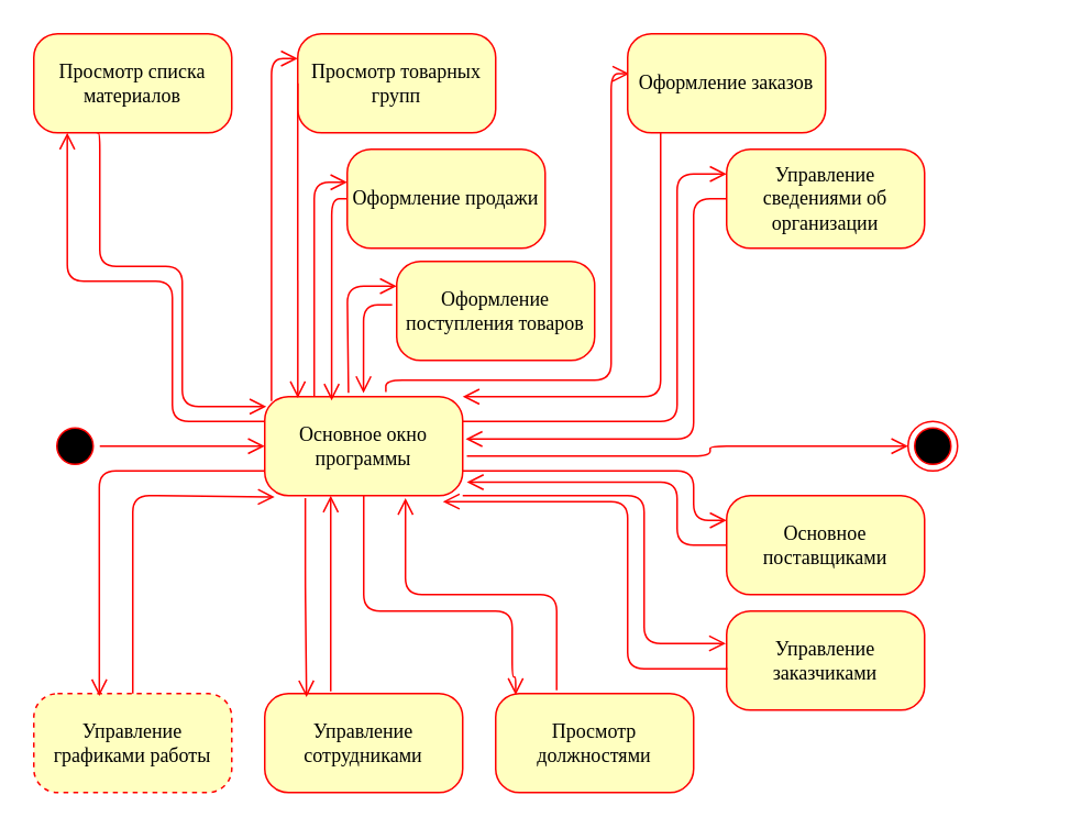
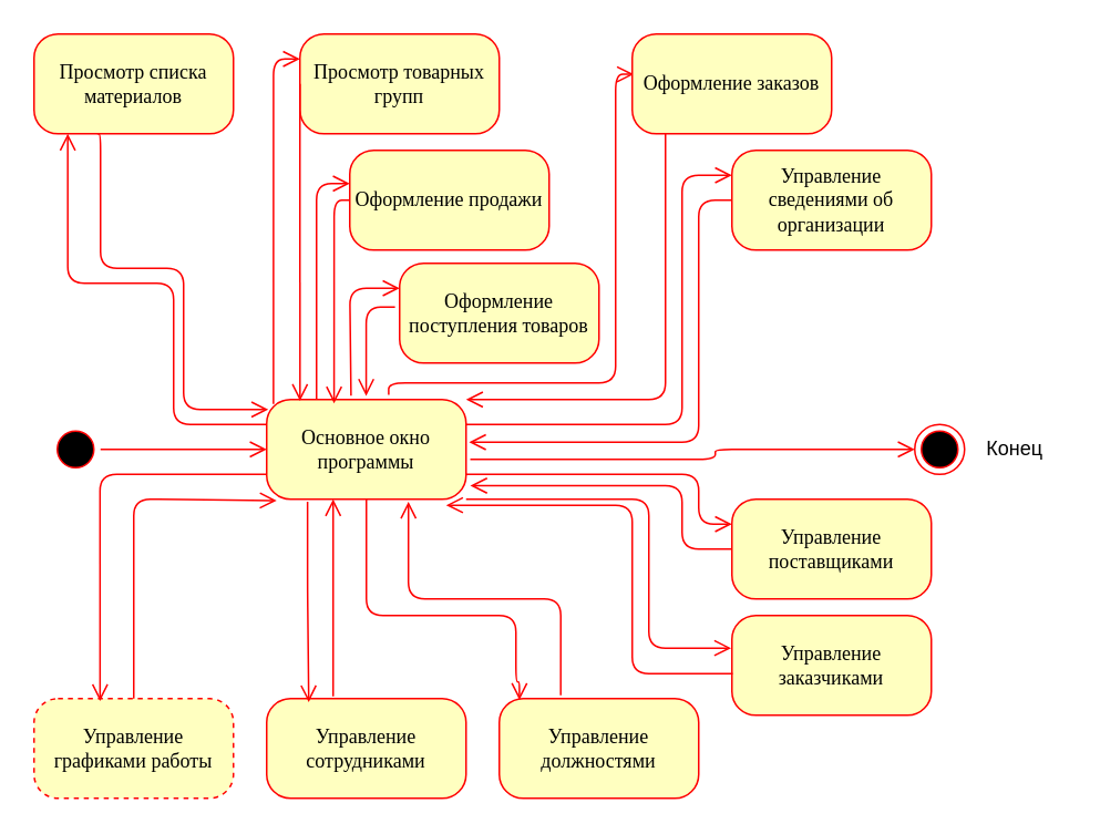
  <mxCell id="0" />
  <mxCell id="1" parent="0" />
  <mxCell id="2" value="" style="ellipse;html=1;shape=startState;fillColor=#000000;strokeColor=#ff0000;rounded=1;shadow=0;comic=0;labelBackgroundColor=none;fontFamily=Verdana;fontSize=12;fontColor=#000000;align=center;direction=south;" vertex="1" parent="1"><mxGeometry x="30" y="255" width="30" height="30" as="geometry" /></mxCell>
  <mxCell id="3" value="Просмотр товарных групп" style="rounded=1;whiteSpace=wrap;html=1;arcSize=24;fillColor=#ffffc0;strokeColor=#ff0000;shadow=0;comic=0;labelBackgroundColor=none;fontFamily=Verdana;fontSize=12;fontColor=#000000;align=center;" vertex="1" parent="1"><mxGeometry x="180" y="20" width="120" height="60" as="geometry" /></mxCell>
  <mxCell id="4" value="Основное окно программы" style="rounded=1;whiteSpace=wrap;html=1;arcSize=24;fillColor=#ffffc0;strokeColor=#ff0000;shadow=0;comic=0;labelBackgroundColor=none;fontFamily=Verdana;fontSize=12;fontColor=#000000;align=center;" vertex="1" parent="1"><mxGeometry x="160" y="240" width="120" height="60" as="geometry" /></mxCell>
  <mxCell id="5" style="edgeStyle=orthogonalEdgeStyle;html=1;labelBackgroundColor=none;endArrow=open;endSize=8;strokeColor=#ff0000;fontFamily=Verdana;fontSize=12;align=left;exitX=-0.023;exitY=0.44;exitDx=0;exitDy=0;exitPerimeter=0;entryX=0.499;entryY=-0.037;entryDx=0;entryDy=0;entryPerimeter=0;" edge="1" parent="1" source="8" target="4"><mxGeometry relative="1" as="geometry"><mxPoint x="220" y="188" as="sourcePoint" /><mxPoint x="220" y="230" as="targetPoint" /><Array as="points"><mxPoint x="220" y="184" /></Array></mxGeometry></mxCell>
  <mxCell id="6" value="Просмотр списка материалов" style="rounded=1;whiteSpace=wrap;html=1;arcSize=24;fillColor=#ffffc0;strokeColor=#ff0000;shadow=0;comic=0;labelBackgroundColor=none;fontFamily=Verdana;fontSize=12;fontColor=#000000;align=center;" vertex="1" parent="1"><mxGeometry x="20" y="20" width="120" height="60" as="geometry" /></mxCell>
  <mxCell id="7" style="edgeStyle=orthogonalEdgeStyle;html=1;labelBackgroundColor=none;endArrow=open;endSize=8;strokeColor=#ff0000;fontFamily=Verdana;fontSize=12;align=left;exitX=1.021;exitY=0.6;exitDx=0;exitDy=0;entryX=0;entryY=0.5;entryDx=0;entryDy=0;exitPerimeter=0;" edge="1" parent="1" source="4" target="21"><mxGeometry relative="1" as="geometry"><Array as="points"><mxPoint x="430" y="276" /><mxPoint x="430" y="270" /></Array><mxPoint x="600" y="470" as="sourcePoint" /><mxPoint x="680" y="320" as="targetPoint" /></mxGeometry></mxCell>
  <mxCell id="8" value="Оформление поступления товаров" style="rounded=1;whiteSpace=wrap;html=1;arcSize=24;fillColor=#ffffc0;strokeColor=#ff0000;shadow=0;comic=0;labelBackgroundColor=none;fontFamily=Verdana;fontSize=12;fontColor=#000000;align=center;" vertex="1" parent="1"><mxGeometry x="240" y="158" width="120" height="60" as="geometry" /></mxCell>
  <mxCell id="9" value="Оформление продажи" style="rounded=1;whiteSpace=wrap;html=1;arcSize=24;fillColor=#ffffc0;strokeColor=#ff0000;shadow=0;comic=0;labelBackgroundColor=none;fontFamily=Verdana;fontSize=12;fontColor=#000000;align=center;" vertex="1" parent="1"><mxGeometry x="210" y="90" width="120" height="60" as="geometry" /></mxCell>
  <mxCell id="10" style="edgeStyle=elbowEdgeStyle;html=1;labelBackgroundColor=none;endArrow=open;endSize=8;strokeColor=#ff0000;fontFamily=Verdana;fontSize=12;align=left;exitX=0.423;exitY=-0.04;exitDx=0;exitDy=0;entryX=0;entryY=0.25;entryDx=0;entryDy=0;exitPerimeter=0;" edge="1" parent="1" source="4" target="8"><mxGeometry relative="1" as="geometry"><mxPoint x="850" y="535" as="sourcePoint" /><Array as="points"><mxPoint x="210" y="210" /></Array></mxGeometry></mxCell>
  <mxCell id="11" style="edgeStyle=orthogonalEdgeStyle;html=1;labelBackgroundColor=none;endArrow=open;endSize=8;strokeColor=#ff0000;fontFamily=Verdana;fontSize=12;align=left;" edge="1" parent="1" source="2" target="4"><mxGeometry relative="1" as="geometry" /></mxCell>
  <mxCell id="12" style="edgeStyle=orthogonalEdgeStyle;html=1;labelBackgroundColor=none;endArrow=open;endSize=8;strokeColor=#ff0000;fontFamily=Verdana;fontSize=12;align=left;entryX=0.219;entryY=1.006;exitX=0;exitY=0.25;exitDx=0;exitDy=0;entryDx=0;entryDy=0;entryPerimeter=0;" edge="1" parent="1" source="4"><mxGeometry relative="1" as="geometry"><Array as="points"><mxPoint x="104" y="255" /><mxPoint x="104" y="170" /><mxPoint x="40" y="170" /><mxPoint x="40" y="80" /></Array><mxPoint x="154" y="254.64" as="sourcePoint" /><mxPoint x="40.28" y="80" as="targetPoint" /></mxGeometry></mxCell>
  <mxCell id="13" style="edgeStyle=orthogonalEdgeStyle;html=1;labelBackgroundColor=none;endArrow=open;endSize=8;strokeColor=#ff0000;fontFamily=Verdana;fontSize=12;align=left;entryX=0;entryY=0.25;entryDx=0;entryDy=0;exitX=0.034;exitY=0.044;exitDx=0;exitDy=0;exitPerimeter=0;" edge="1" parent="1" source="4" target="3"><mxGeometry relative="1" as="geometry"><mxPoint x="200" y="200" as="sourcePoint" /><Array as="points"><mxPoint x="164" y="35" /></Array><mxPoint x="390" y="130" as="targetPoint" /></mxGeometry></mxCell>
  <mxCell id="14" style="edgeStyle=orthogonalEdgeStyle;html=1;labelBackgroundColor=none;endArrow=open;endSize=8;strokeColor=#ff0000;fontFamily=Verdana;fontSize=12;align=left;exitX=0.612;exitY=-0.048;exitDx=0;exitDy=0;entryX=0.008;entryY=0.404;entryDx=0;entryDy=0;entryPerimeter=0;exitPerimeter=0;" edge="1" parent="1" source="4" target="22"><mxGeometry relative="1" as="geometry"><mxPoint x="230" y="330" as="sourcePoint" /><mxPoint x="390" y="350" as="targetPoint" /><Array as="points"><mxPoint x="233" y="230" /><mxPoint x="370" y="230" /><mxPoint x="370" y="44" /></Array></mxGeometry></mxCell>
  <mxCell id="15" style="edgeStyle=orthogonalEdgeStyle;html=1;labelBackgroundColor=none;endArrow=open;endSize=8;strokeColor=#ff0000;fontFamily=Verdana;fontSize=12;align=left;exitX=0;exitY=0.5;exitDx=0;exitDy=0;entryX=0.167;entryY=0.015;entryDx=0;entryDy=0;entryPerimeter=0;" edge="1" parent="1" source="3" target="4"><mxGeometry relative="1" as="geometry"><mxPoint x="340" y="140" as="sourcePoint" /><mxPoint x="180" y="210" as="targetPoint" /><Array as="points"><mxPoint x="180" y="50" /></Array></mxGeometry></mxCell>
  <mxCell id="16" style="edgeStyle=orthogonalEdgeStyle;html=1;labelBackgroundColor=none;endArrow=open;endSize=8;strokeColor=#ff0000;fontFamily=Verdana;fontSize=12;align=left;exitX=0.317;exitY=1;exitDx=0;exitDy=0;exitPerimeter=0;entryX=0.008;entryY=0.1;entryDx=0;entryDy=0;entryPerimeter=0;" edge="1" parent="1" source="6" target="4"><mxGeometry relative="1" as="geometry"><mxPoint x="70" y="110" as="sourcePoint" /><mxPoint x="164.3" y="247.02" as="targetPoint" /><Array as="points"><mxPoint x="60" y="80" /><mxPoint x="60" y="161" /><mxPoint x="110" y="161" /><mxPoint x="110" y="246" /></Array></mxGeometry></mxCell>
  <mxCell id="17" style="edgeStyle=orthogonalEdgeStyle;html=1;exitX=0;exitY=0.5;labelBackgroundColor=none;endArrow=open;endSize=8;strokeColor=#ff0000;fontFamily=Verdana;fontSize=12;align=left;exitDx=0;exitDy=0;entryX=0.338;entryY=0.039;entryDx=0;entryDy=0;entryPerimeter=0;" edge="1" parent="1" source="9" target="4"><mxGeometry relative="1" as="geometry"><mxPoint x="234" y="240" as="targetPoint" /><Array as="points"><mxPoint x="200" y="120" /><mxPoint x="200" y="242" /></Array></mxGeometry></mxCell>
  <mxCell id="18" style="edgeStyle=elbowEdgeStyle;html=1;labelBackgroundColor=none;endArrow=open;endSize=8;strokeColor=#ff0000;fontFamily=Verdana;fontSize=12;align=left;entryX=1.015;entryY=0.428;entryDx=0;entryDy=0;entryPerimeter=0;exitX=0;exitY=0.5;exitDx=0;exitDy=0;" edge="1" parent="1" source="24" target="4"><mxGeometry relative="1" as="geometry"><mxPoint x="600" y="605" as="sourcePoint" /><mxPoint x="560" y="520" as="targetPoint" /><Array as="points"><mxPoint x="420" y="200" /></Array></mxGeometry></mxCell>
  <mxCell id="19" style="edgeStyle=elbowEdgeStyle;html=1;labelBackgroundColor=none;endArrow=open;endSize=8;strokeColor=#ff0000;fontFamily=Verdana;fontSize=12;align=left;entryX=1;entryY=0;entryDx=0;entryDy=0;" edge="1" parent="1" source="22" target="4"><mxGeometry relative="1" as="geometry"><mxPoint x="470" y="605" as="sourcePoint" /><mxPoint x="240" y="320" as="targetPoint" /><Array as="points"><mxPoint x="400" y="160" /></Array></mxGeometry></mxCell>
  <mxCell id="20" style="edgeStyle=elbowEdgeStyle;html=1;labelBackgroundColor=none;endArrow=open;endSize=8;strokeColor=#ff0000;fontFamily=Verdana;fontSize=12;align=left;exitX=1;exitY=0.25;exitDx=0;exitDy=0;entryX=0;entryY=0.25;entryDx=0;entryDy=0;" edge="1" parent="1" source="4" target="24"><mxGeometry relative="1" as="geometry"><mxPoint x="390" y="420" as="sourcePoint" /><mxPoint x="810" y="565" as="targetPoint" /><Array as="points"><mxPoint x="410" y="190" /></Array></mxGeometry></mxCell>
  <mxCell id="21" value="" style="ellipse;html=1;shape=endState;fillColor=#000000;strokeColor=#ff0000;" vertex="1" parent="1"><mxGeometry x="550" y="255" width="30" height="30" as="geometry" /></mxCell>
  <mxCell id="22" value="Оформление заказов" style="rounded=1;whiteSpace=wrap;html=1;arcSize=24;fillColor=#ffffc0;strokeColor=#ff0000;shadow=0;comic=0;labelBackgroundColor=none;fontFamily=Verdana;fontSize=12;fontColor=#000000;align=center;" vertex="1" parent="1"><mxGeometry x="380" y="20" width="120" height="60" as="geometry" /></mxCell>
+ <mxCell id="23" value="Конец" style="text;html=1;align=center;verticalAlign=middle;resizable=0;points=[];autosize=1;strokeColor=none;fillColor=none;" vertex="1" parent="1"><mxGeometry x="580" y="255" width="60" height="30" as="geometry" /></mxCell>
  <mxCell id="24" value="Управление сведениями об организации" style="rounded=1;whiteSpace=wrap;html=1;arcSize=24;fillColor=#ffffc0;strokeColor=#ff0000;shadow=0;comic=0;labelBackgroundColor=none;fontFamily=Verdana;fontSize=12;fontColor=#000000;align=center;" vertex="1" parent="1"><mxGeometry x="440" y="90" width="120" height="60" as="geometry" /></mxCell>
  <mxCell id="25" style="edgeStyle=orthogonalEdgeStyle;html=1;exitX=0.25;exitY=0;labelBackgroundColor=none;endArrow=open;endSize=8;strokeColor=#ff0000;fontFamily=Verdana;fontSize=12;align=left;exitDx=0;exitDy=0;entryX=0;entryY=0.333;entryDx=0;entryDy=0;entryPerimeter=0;" edge="1" parent="1" source="4" target="9"><mxGeometry relative="1" as="geometry"><mxPoint x="460" y="60" as="sourcePoint" /><mxPoint x="230" y="110" as="targetPoint" /><Array as="points"><mxPoint x="190" y="110" /></Array></mxGeometry></mxCell>
- <mxCell id="26" value="Основное поставщиками" style="rounded=1;whiteSpace=wrap;html=1;arcSize=24;fillColor=#ffffc0;strokeColor=#ff0000;shadow=0;comic=0;labelBackgroundColor=none;fontFamily=Verdana;fontSize=12;fontColor=#000000;align=center;" vertex="1" parent="1"><mxGeometry x="440" y="300" width="120" height="60" as="geometry" /></mxCell>
+ <mxCell id="26" value="Управление поставщиками" style="rounded=1;whiteSpace=wrap;html=1;arcSize=24;fillColor=#ffffc0;strokeColor=#ff0000;shadow=0;comic=0;labelBackgroundColor=none;fontFamily=Verdana;fontSize=12;fontColor=#000000;align=center;" vertex="1" parent="1"><mxGeometry x="440" y="300" width="120" height="60" as="geometry" /></mxCell>
  <mxCell id="27" value="Управление заказчиками" style="rounded=1;whiteSpace=wrap;html=1;arcSize=24;fillColor=#ffffc0;strokeColor=#ff0000;shadow=0;comic=0;labelBackgroundColor=none;fontFamily=Verdana;fontSize=12;fontColor=#000000;align=center;" vertex="1" parent="1"><mxGeometry x="440" y="370" width="120" height="60" as="geometry" /></mxCell>
  <mxCell id="28" style="edgeStyle=orthogonalEdgeStyle;html=1;labelBackgroundColor=none;endArrow=open;endSize=8;strokeColor=#ff0000;fontFamily=Verdana;fontSize=12;align=left;exitX=1;exitY=0.75;exitDx=0;exitDy=0;entryX=0;entryY=0.25;entryDx=0;entryDy=0;" edge="1" parent="1" source="4" target="26"><mxGeometry relative="1" as="geometry"><Array as="points"><mxPoint x="420" y="285" /><mxPoint x="420" y="315" /></Array><mxPoint x="293" y="286" as="sourcePoint" /><mxPoint x="560" y="280" as="targetPoint" /></mxGeometry></mxCell>
  <mxCell id="29" style="edgeStyle=elbowEdgeStyle;html=1;labelBackgroundColor=none;endArrow=open;endSize=8;strokeColor=#ff0000;fontFamily=Verdana;fontSize=12;align=left;entryX=1.021;entryY=0.864;entryDx=0;entryDy=0;exitX=0;exitY=0.5;exitDx=0;exitDy=0;entryPerimeter=0;" edge="1" parent="1" source="26" target="4"><mxGeometry relative="1" as="geometry"><mxPoint x="390" y="350" as="sourcePoint" /><mxPoint x="270" y="510" as="targetPoint" /><Array as="points"><mxPoint x="410" y="310" /></Array></mxGeometry></mxCell>
  <mxCell id="30" style="edgeStyle=orthogonalEdgeStyle;html=1;labelBackgroundColor=none;endArrow=open;endSize=8;strokeColor=#ff0000;fontFamily=Verdana;fontSize=12;align=left;exitX=1;exitY=1;exitDx=0;exitDy=0;entryX=-0.004;entryY=0.327;entryDx=0;entryDy=0;entryPerimeter=0;" edge="1" parent="1" source="4" target="27"><mxGeometry relative="1" as="geometry"><Array as="points"><mxPoint x="390" y="300" /><mxPoint x="390" y="390" /></Array><mxPoint x="280" y="360.03" as="sourcePoint" /><mxPoint x="410" y="390" as="targetPoint" /></mxGeometry></mxCell>
  <mxCell id="31" style="edgeStyle=elbowEdgeStyle;html=1;labelBackgroundColor=none;endArrow=open;endSize=8;strokeColor=#ff0000;fontFamily=Verdana;fontSize=12;align=left;exitX=0.004;exitY=0.583;exitDx=0;exitDy=0;exitPerimeter=0;entryX=0.9;entryY=1.06;entryDx=0;entryDy=0;entryPerimeter=0;" edge="1" parent="1" source="27" target="4"><mxGeometry relative="1" as="geometry"><mxPoint x="417" y="430" as="sourcePoint" /><mxPoint x="270" y="320" as="targetPoint" /><Array as="points"><mxPoint x="380" y="360" /></Array></mxGeometry></mxCell>
  <mxCell id="32" value="Управление графиками работы" style="rounded=1;whiteSpace=wrap;html=1;arcSize=24;fillColor=#ffffc0;strokeColor=#ff0000;shadow=0;comic=0;labelBackgroundColor=none;fontFamily=Verdana;fontSize=12;fontColor=#000000;align=center;dashed=1;" vertex="1" parent="1"><mxGeometry x="20" y="420" width="120" height="60" as="geometry" /></mxCell>
  <mxCell id="33" value="Управление сотрудниками" style="rounded=1;whiteSpace=wrap;html=1;arcSize=24;fillColor=#ffffc0;strokeColor=#ff0000;shadow=0;comic=0;labelBackgroundColor=none;fontFamily=Verdana;fontSize=12;fontColor=#000000;align=center;" vertex="1" parent="1"><mxGeometry x="160" y="420" width="120" height="60" as="geometry" /></mxCell>
- <mxCell id="34" value="Просмотр должностями" style="rounded=1;whiteSpace=wrap;html=1;arcSize=24;fillColor=#ffffc0;strokeColor=#ff0000;shadow=0;comic=0;labelBackgroundColor=none;fontFamily=Verdana;fontSize=12;fontColor=#000000;align=center;" vertex="1" parent="1"><mxGeometry x="300" y="420" width="120" height="60" as="geometry" /></mxCell>
+ <mxCell id="34" value="Управление должностями" style="rounded=1;whiteSpace=wrap;html=1;arcSize=24;fillColor=#ffffc0;strokeColor=#ff0000;shadow=0;comic=0;labelBackgroundColor=none;fontFamily=Verdana;fontSize=12;fontColor=#000000;align=center;" vertex="1" parent="1"><mxGeometry x="300" y="420" width="120" height="60" as="geometry" /></mxCell>
  <mxCell id="35" style="edgeStyle=orthogonalEdgeStyle;html=1;labelBackgroundColor=none;endArrow=open;endSize=8;strokeColor=#ff0000;fontFamily=Verdana;fontSize=12;align=left;exitX=0.5;exitY=0;exitDx=0;exitDy=0;entryX=0.05;entryY=1.014;entryDx=0;entryDy=0;entryPerimeter=0;" edge="1" parent="1" source="32" target="4"><mxGeometry relative="1" as="geometry"><Array as="points"><mxPoint x="80" y="300" /><mxPoint x="100" y="300" /></Array><mxPoint x="100" y="440.02" as="sourcePoint" /><mxPoint x="180" y="310" as="targetPoint" /></mxGeometry></mxCell>
  <mxCell id="36" style="edgeStyle=orthogonalEdgeStyle;html=1;labelBackgroundColor=none;endArrow=open;endSize=8;strokeColor=#ff0000;fontFamily=Verdana;fontSize=12;align=left;exitX=0;exitY=0.75;exitDx=0;exitDy=0;entryX=0.331;entryY=0.025;entryDx=0;entryDy=0;entryPerimeter=0;" edge="1" parent="1" source="4" target="32"><mxGeometry relative="1" as="geometry"><mxPoint x="136" y="285" as="sourcePoint" /><mxPoint x="60" y="370" as="targetPoint" /><Array as="points"><mxPoint x="60" y="285" /></Array></mxGeometry></mxCell>
  <mxCell id="37" style="edgeStyle=orthogonalEdgeStyle;html=1;labelBackgroundColor=none;endArrow=open;endSize=8;strokeColor=#ff0000;fontFamily=Verdana;fontSize=12;align=left;exitX=0.205;exitY=1.025;exitDx=0;exitDy=0;entryX=0.211;entryY=0.037;entryDx=0;entryDy=0;entryPerimeter=0;exitPerimeter=0;" edge="1" parent="1" source="4" target="33"><mxGeometry relative="1" as="geometry"><mxPoint x="240" y="355.02" as="sourcePoint" /><mxPoint x="140" y="492.02" as="targetPoint" /><Array as="points"><mxPoint x="185" y="355" /><mxPoint x="185" y="355" /></Array></mxGeometry></mxCell>
  <mxCell id="38" style="edgeStyle=orthogonalEdgeStyle;html=1;labelBackgroundColor=none;endArrow=open;endSize=8;strokeColor=#ff0000;fontFamily=Verdana;fontSize=12;align=left;exitX=0.32;exitY=-0.021;exitDx=0;exitDy=0;entryX=0.32;entryY=1.002;entryDx=0;entryDy=0;entryPerimeter=0;exitPerimeter=0;" edge="1" parent="1"><mxGeometry relative="1" as="geometry"><Array as="points"><mxPoint x="199.6" y="369.88" /><mxPoint x="199.6" y="369.88" /></Array><mxPoint x="200" y="418.62" as="sourcePoint" /><mxPoint x="200" y="300" as="targetPoint" /></mxGeometry></mxCell>
  <mxCell id="39" style="edgeStyle=orthogonalEdgeStyle;html=1;labelBackgroundColor=none;endArrow=open;endSize=8;strokeColor=#ff0000;fontFamily=Verdana;fontSize=12;align=left;exitX=0.5;exitY=1;exitDx=0;exitDy=0;entryX=0.101;entryY=0.014;entryDx=0;entryDy=0;entryPerimeter=0;" edge="1" parent="1" source="4" target="34"><mxGeometry relative="1" as="geometry"><mxPoint x="217.97" y="311.88" as="sourcePoint" /><mxPoint x="310" y="390" as="targetPoint" /><Array as="points"><mxPoint x="220" y="370" /><mxPoint x="310" y="370" /><mxPoint x="310" y="410" /><mxPoint x="312" y="410" /></Array></mxGeometry></mxCell>
  <mxCell id="40" style="edgeStyle=orthogonalEdgeStyle;html=1;labelBackgroundColor=none;endArrow=open;endSize=8;strokeColor=#ff0000;fontFamily=Verdana;fontSize=12;align=left;exitX=0.308;exitY=-0.032;exitDx=0;exitDy=0;exitPerimeter=0;entryX=0.711;entryY=1.025;entryDx=0;entryDy=0;entryPerimeter=0;" edge="1" parent="1" source="34" target="4"><mxGeometry relative="1" as="geometry"><Array as="points"><mxPoint x="337" y="360" /><mxPoint x="245" y="360" /></Array><mxPoint x="330" y="459.31" as="sourcePoint" /><mxPoint x="240" y="330" as="targetPoint" /></mxGeometry></mxCell>
